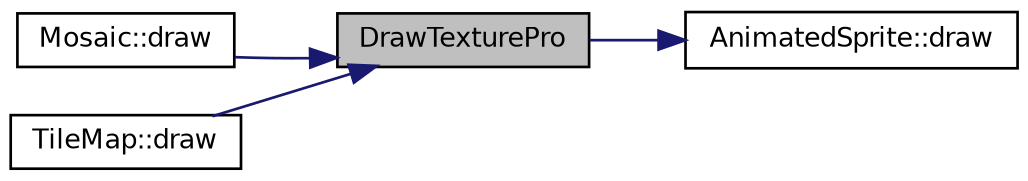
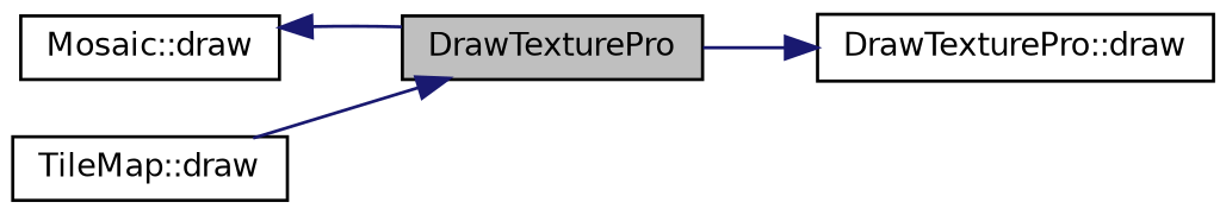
  digraph {
    rankdir=RL
    node [color=black fillcolor=white fontname=Helvetica fontsize=10 shape=record style=filled]
    edge [color=midnightblue dir=back fontname=Helvetica fontsize=10 labelfontname=Helvetica labelfontsize=10 style=solid]
    n1 [fillcolor=grey75 fontcolor=black height=0.2 label=DrawTexturePro width=0.4]
    n2 [height=0.2 label="Mosaic::draw" width=0.4]
    n3 [height=0.2 label="TileMap::draw" width=0.4]
-   n4 [height=0.2 label="AnimatedSprite::draw" width=0.4]
-   n1 -> n2
+   n4 [height=0.2 label="DrawTexturePro::draw" width=0.4]
+   n2 -> n1
    n1 -> n3
    n4 -> n1
  }
